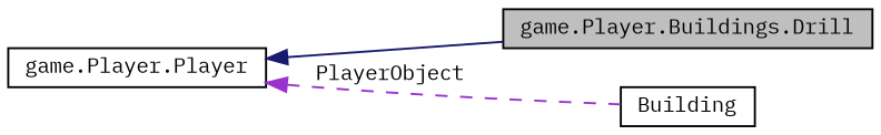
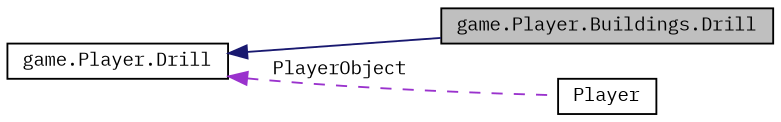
  digraph {
    fontname="IBM Plex Mono"
    rankdir=LR
    node [color=black fillcolor=white fontname="IBM Plex Mono" fontsize=10 shape=record style=filled]
    edge [dir=back fontname="IBM Plex Mono" fontsize=10 labelfontname=Helvetica labelfontsize=10]
    n1 [fillcolor=grey75 fontcolor=black height=0.2 label="game.Player.Buildings.Drill" width=0.4]
-   n2 [height=0.2 label=Building width=0.4]
-   n3 [height=0.2 label="game.Player.Player" width=0.4]
+   n2 [height=0.2 label=Player width=0.4]
+   n3 [height=0.2 label="game.Player.Drill" width=0.4]
    n3 -> n1 [color=midnightblue style=solid]
    n3 -> n2 [color=darkorchid3 label=" PlayerObject" style=dashed]
  }
